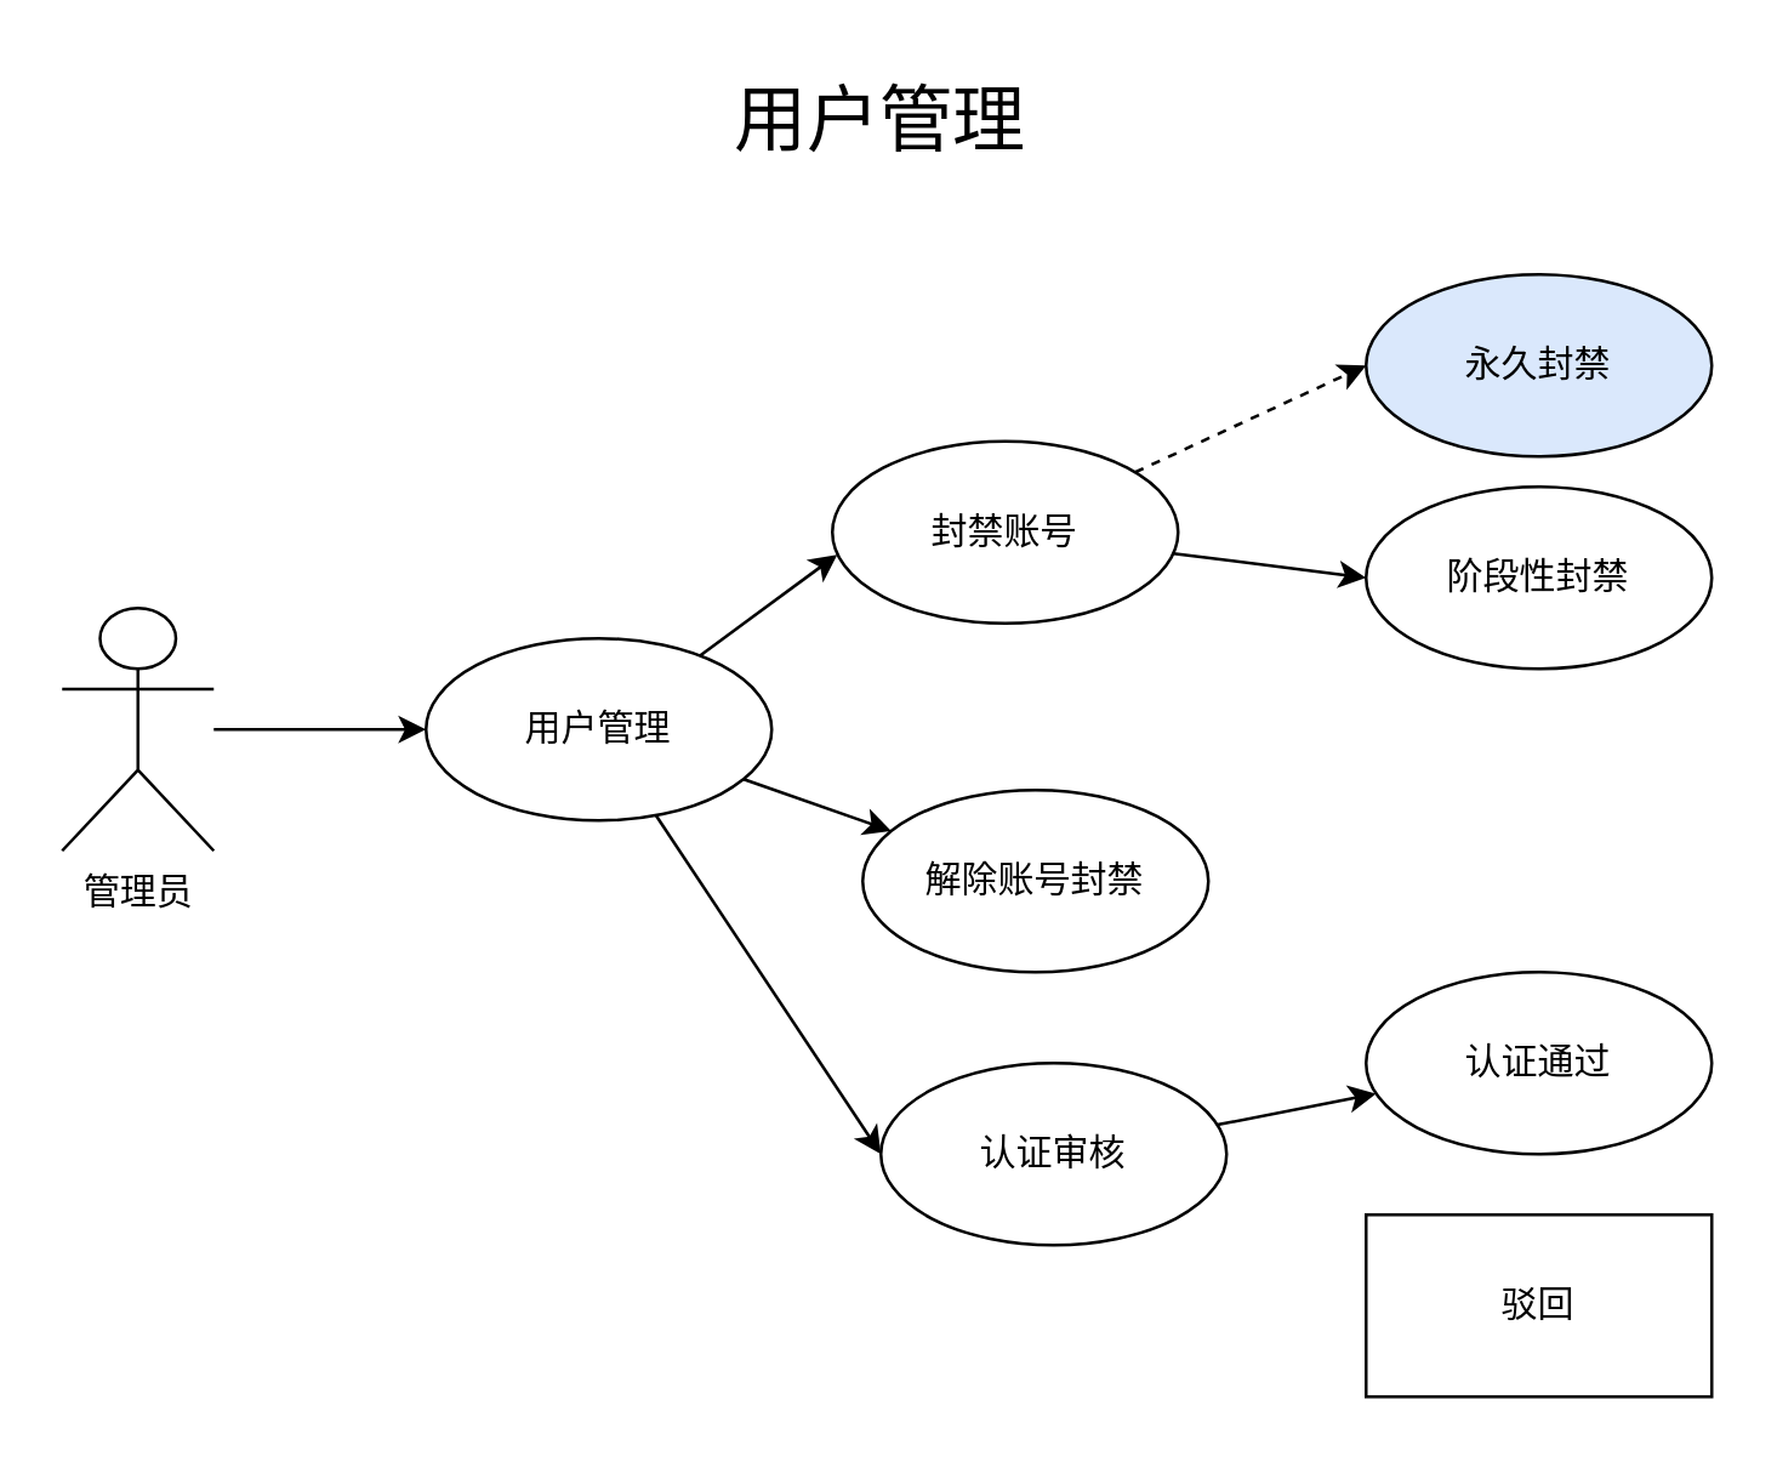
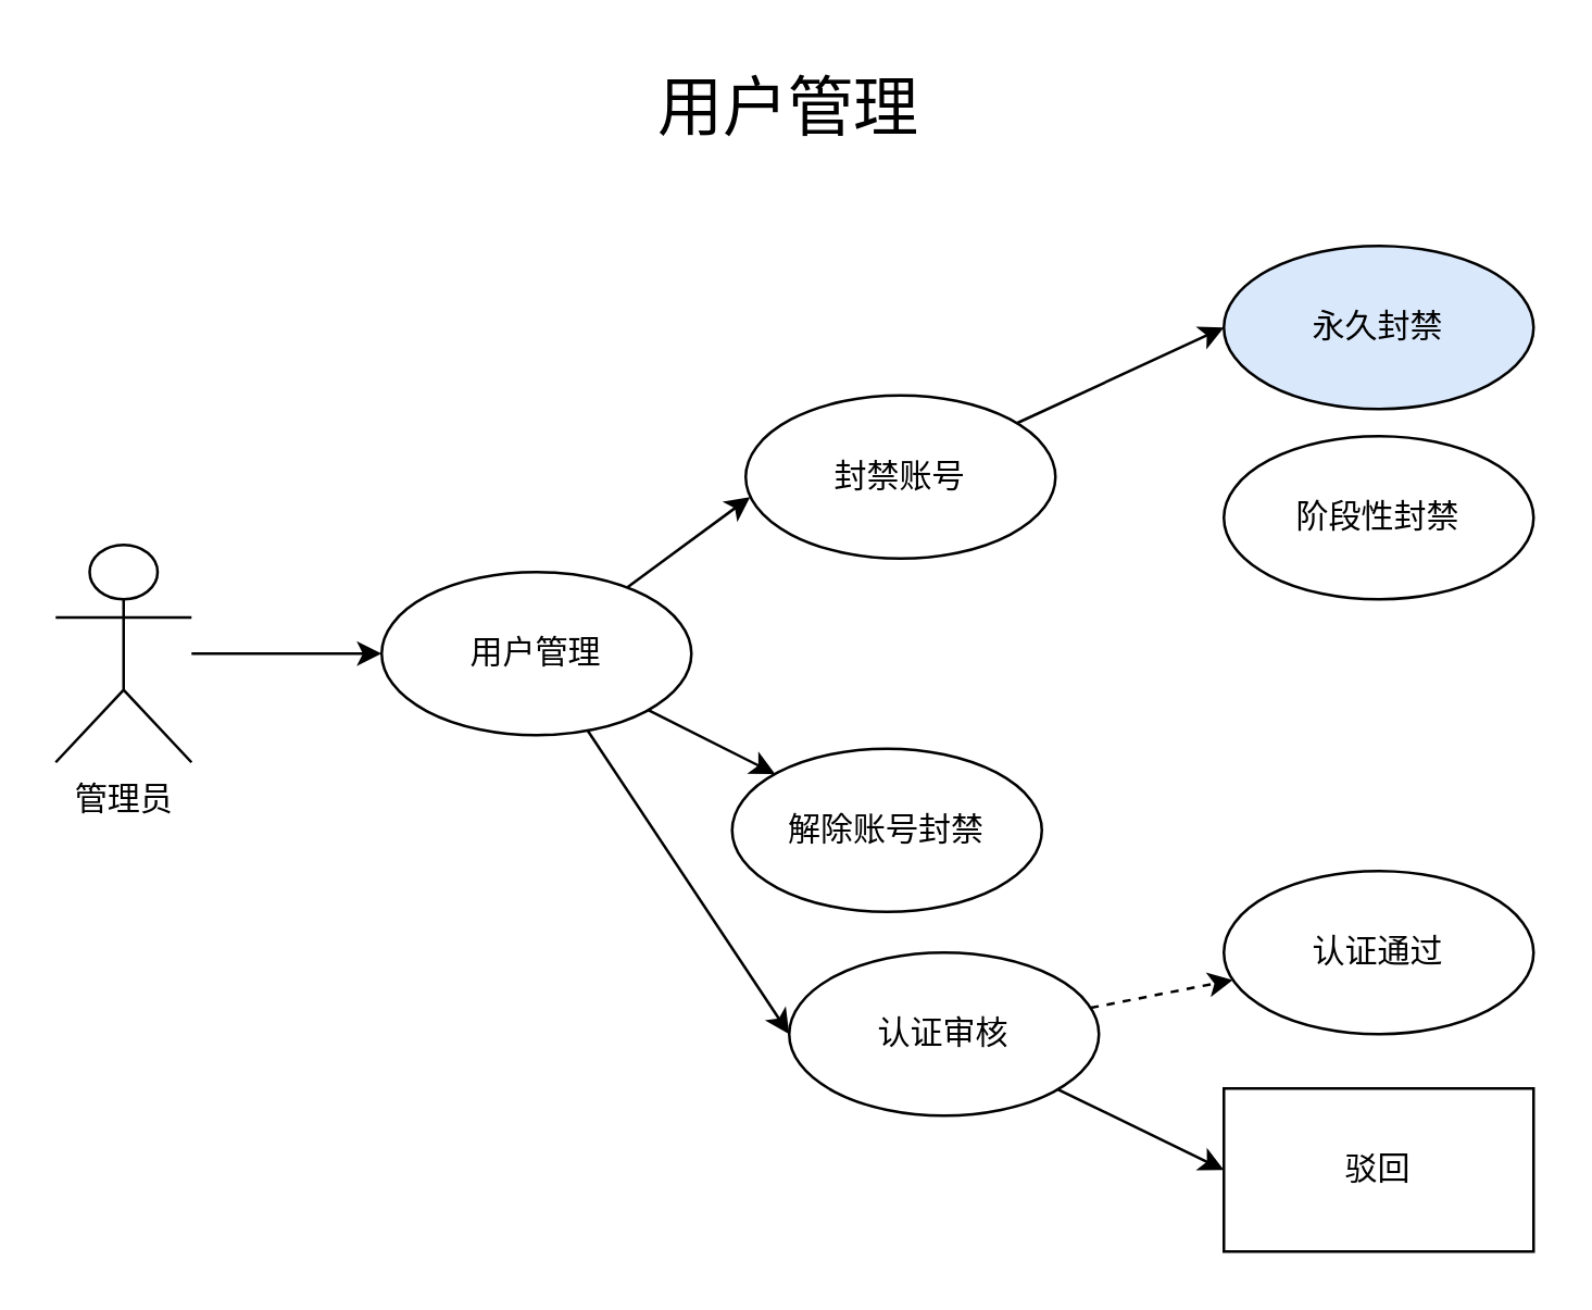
  <mxCell id="0" />
  <mxCell id="1" parent="0" />
  <mxCell id="2" style="rounded=0;orthogonalLoop=1;jettySize=auto;html=1;entryX=0;entryY=0.5;entryDx=0;entryDy=0;" parent="1" source="3" target="7" edge="1"><mxGeometry relative="1" as="geometry" /></mxCell>
  <mxCell id="3" value="管理员" style="shape=umlActor;verticalLabelPosition=bottom;verticalAlign=top;html=1;" parent="1" vertex="1"><mxGeometry x="20" y="200" width="50" height="80" as="geometry" /></mxCell>
  <mxCell id="4" style="edgeStyle=none;rounded=0;orthogonalLoop=1;jettySize=auto;html=1;entryX=0.014;entryY=0.623;entryDx=0;entryDy=0;entryPerimeter=0;" parent="1" source="7" target="10" edge="1"><mxGeometry relative="1" as="geometry" /></mxCell>
  <mxCell id="5" value="" style="edgeStyle=none;rounded=0;orthogonalLoop=1;jettySize=auto;html=1;" parent="1" source="7" target="13" edge="1"><mxGeometry relative="1" as="geometry" /></mxCell>
  <mxCell id="6" style="edgeStyle=none;rounded=0;orthogonalLoop=1;jettySize=auto;html=1;entryX=0;entryY=0.5;entryDx=0;entryDy=0;" edge="1" parent="1" source="7" target="17"><mxGeometry relative="1" as="geometry" /></mxCell>
  <mxCell id="7" value="用户管理" style="ellipse;whiteSpace=wrap;html=1;" parent="1" vertex="1"><mxGeometry x="140" y="210" width="114" height="60" as="geometry" /></mxCell>
- <mxCell id="8" style="edgeStyle=none;rounded=0;orthogonalLoop=1;jettySize=auto;html=1;entryX=0;entryY=0.5;entryDx=0;entryDy=0;dashed=1;" parent="1" source="10" target="11" edge="1"><mxGeometry relative="1" as="geometry" /></mxCell>
- <mxCell id="9" style="edgeStyle=none;rounded=0;orthogonalLoop=1;jettySize=auto;html=1;entryX=0;entryY=0.5;entryDx=0;entryDy=0;" parent="1" source="10" target="12" edge="1"><mxGeometry relative="1" as="geometry" /></mxCell>
+ <mxCell id="8" style="edgeStyle=none;rounded=0;orthogonalLoop=1;jettySize=auto;html=1;entryX=0;entryY=0.5;entryDx=0;entryDy=0;" parent="1" source="10" target="11" edge="1"><mxGeometry relative="1" as="geometry" /></mxCell>
  <mxCell id="10" value="封禁账号" style="ellipse;whiteSpace=wrap;html=1;" parent="1" vertex="1"><mxGeometry x="274" y="145" width="114" height="60" as="geometry" /></mxCell>
  <mxCell id="11" value="永久封禁" style="ellipse;whiteSpace=wrap;html=1;fillColor=#dae8fc;" parent="1" vertex="1"><mxGeometry x="450" y="90" width="114" height="60" as="geometry" /></mxCell>
  <mxCell id="12" value="阶段性封禁" style="ellipse;whiteSpace=wrap;html=1;" parent="1" vertex="1"><mxGeometry x="450" y="160" width="114" height="60" as="geometry" /></mxCell>
- <mxCell id="13" value="解除账号封禁" style="ellipse;whiteSpace=wrap;html=1;" parent="1" vertex="1"><mxGeometry x="284" y="260" width="114" height="60" as="geometry" /></mxCell>
+ <mxCell id="13" value="解除账号封禁" style="ellipse;whiteSpace=wrap;html=1;" parent="1" vertex="1"><mxGeometry x="269" y="275" width="114" height="60" as="geometry" /></mxCell>
  <mxCell id="14" value="&lt;font style=&quot;font-size: 24px&quot;&gt;用户管理&lt;/font&gt;" style="text;html=1;strokeColor=none;fillColor=none;align=center;verticalAlign=middle;whiteSpace=wrap;rounded=0;" parent="1" vertex="1"><mxGeometry x="210" y="20" width="160" height="40" as="geometry" /></mxCell>
- <mxCell id="15" value="" style="edgeStyle=none;rounded=0;orthogonalLoop=1;jettySize=auto;html=1;" edge="1" parent="1" source="17" target="18"><mxGeometry relative="1" as="geometry" /></mxCell>
+ <mxCell id="15" value="" style="edgeStyle=none;rounded=0;orthogonalLoop=1;jettySize=auto;html=1;dashed=1;" edge="1" parent="1" source="17" target="18"><mxGeometry relative="1" as="geometry" /></mxCell>
+ <mxCell id="16" style="edgeStyle=none;rounded=0;orthogonalLoop=1;jettySize=auto;html=1;entryX=0;entryY=0.5;entryDx=0;entryDy=0;" edge="1" parent="1" source="17" target="19"><mxGeometry relative="1" as="geometry" /></mxCell>
  <mxCell id="17" value="认证审核" style="ellipse;whiteSpace=wrap;html=1;" vertex="1" parent="1"><mxGeometry x="290" y="350" width="114" height="60" as="geometry" /></mxCell>
  <mxCell id="18" value="认证通过" style="ellipse;whiteSpace=wrap;html=1;" vertex="1" parent="1"><mxGeometry x="450" y="320" width="114" height="60" as="geometry" /></mxCell>
  <mxCell id="19" value="驳回" style="whiteSpace=wrap;html=1;rounded=0;" vertex="1" parent="1"><mxGeometry x="450" y="400" width="114" height="60" as="geometry" /></mxCell>
